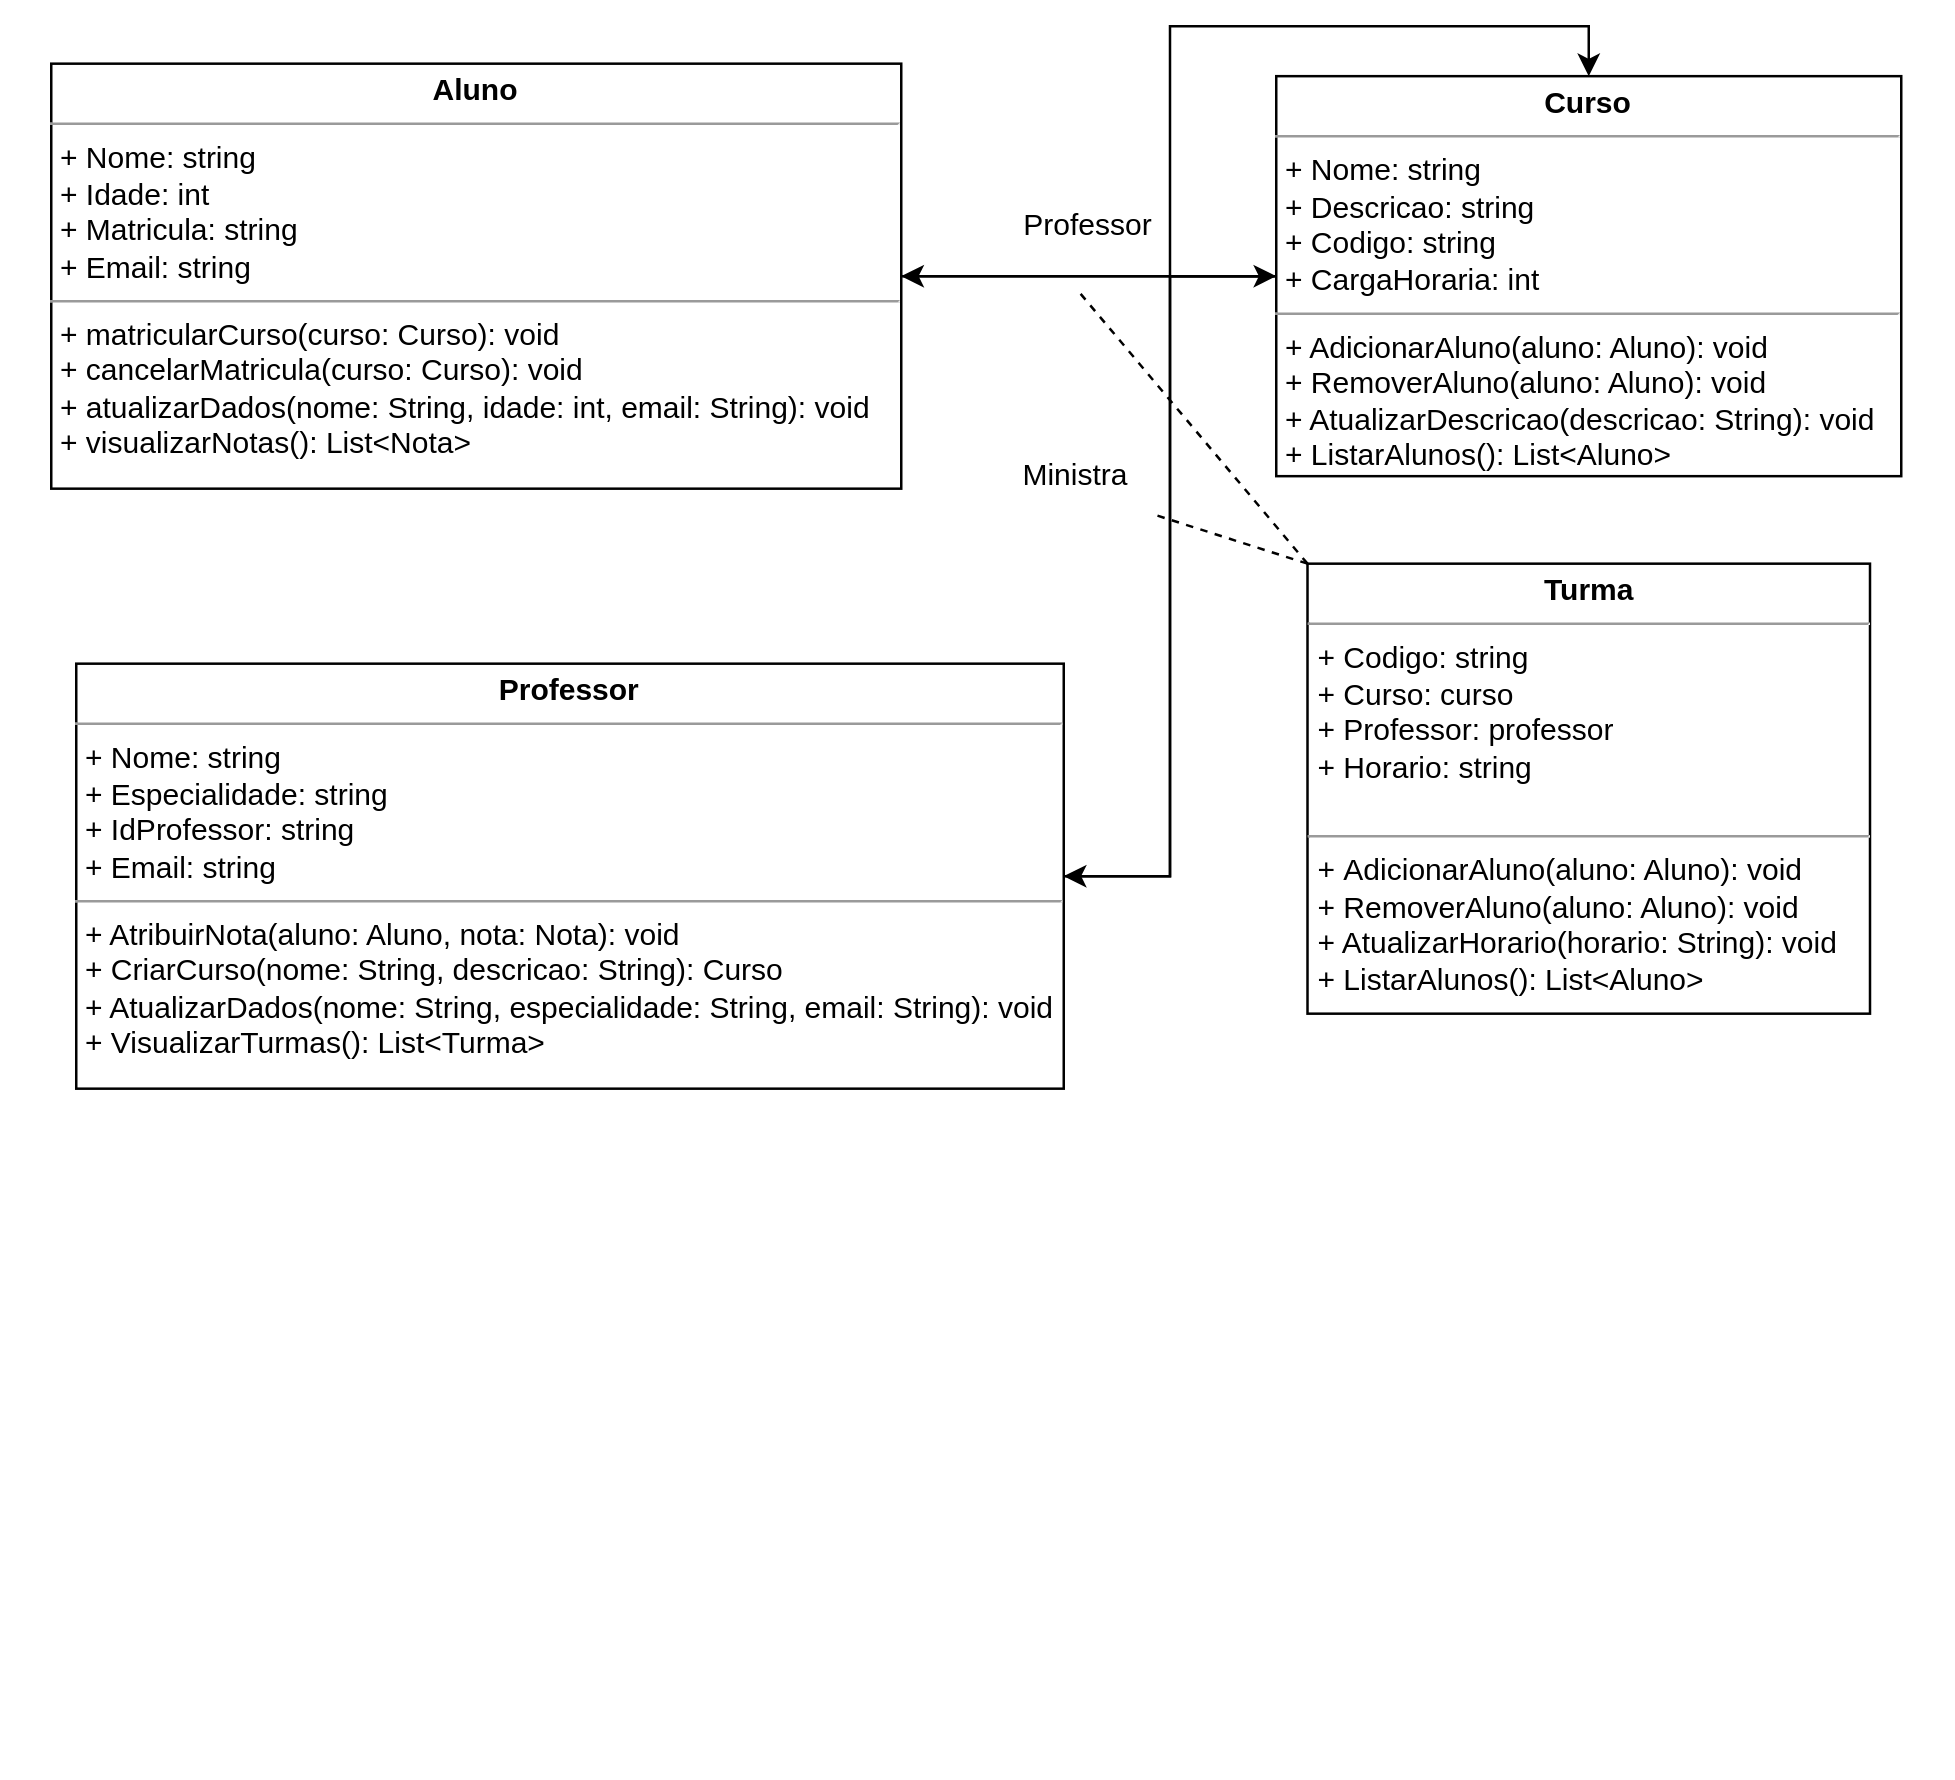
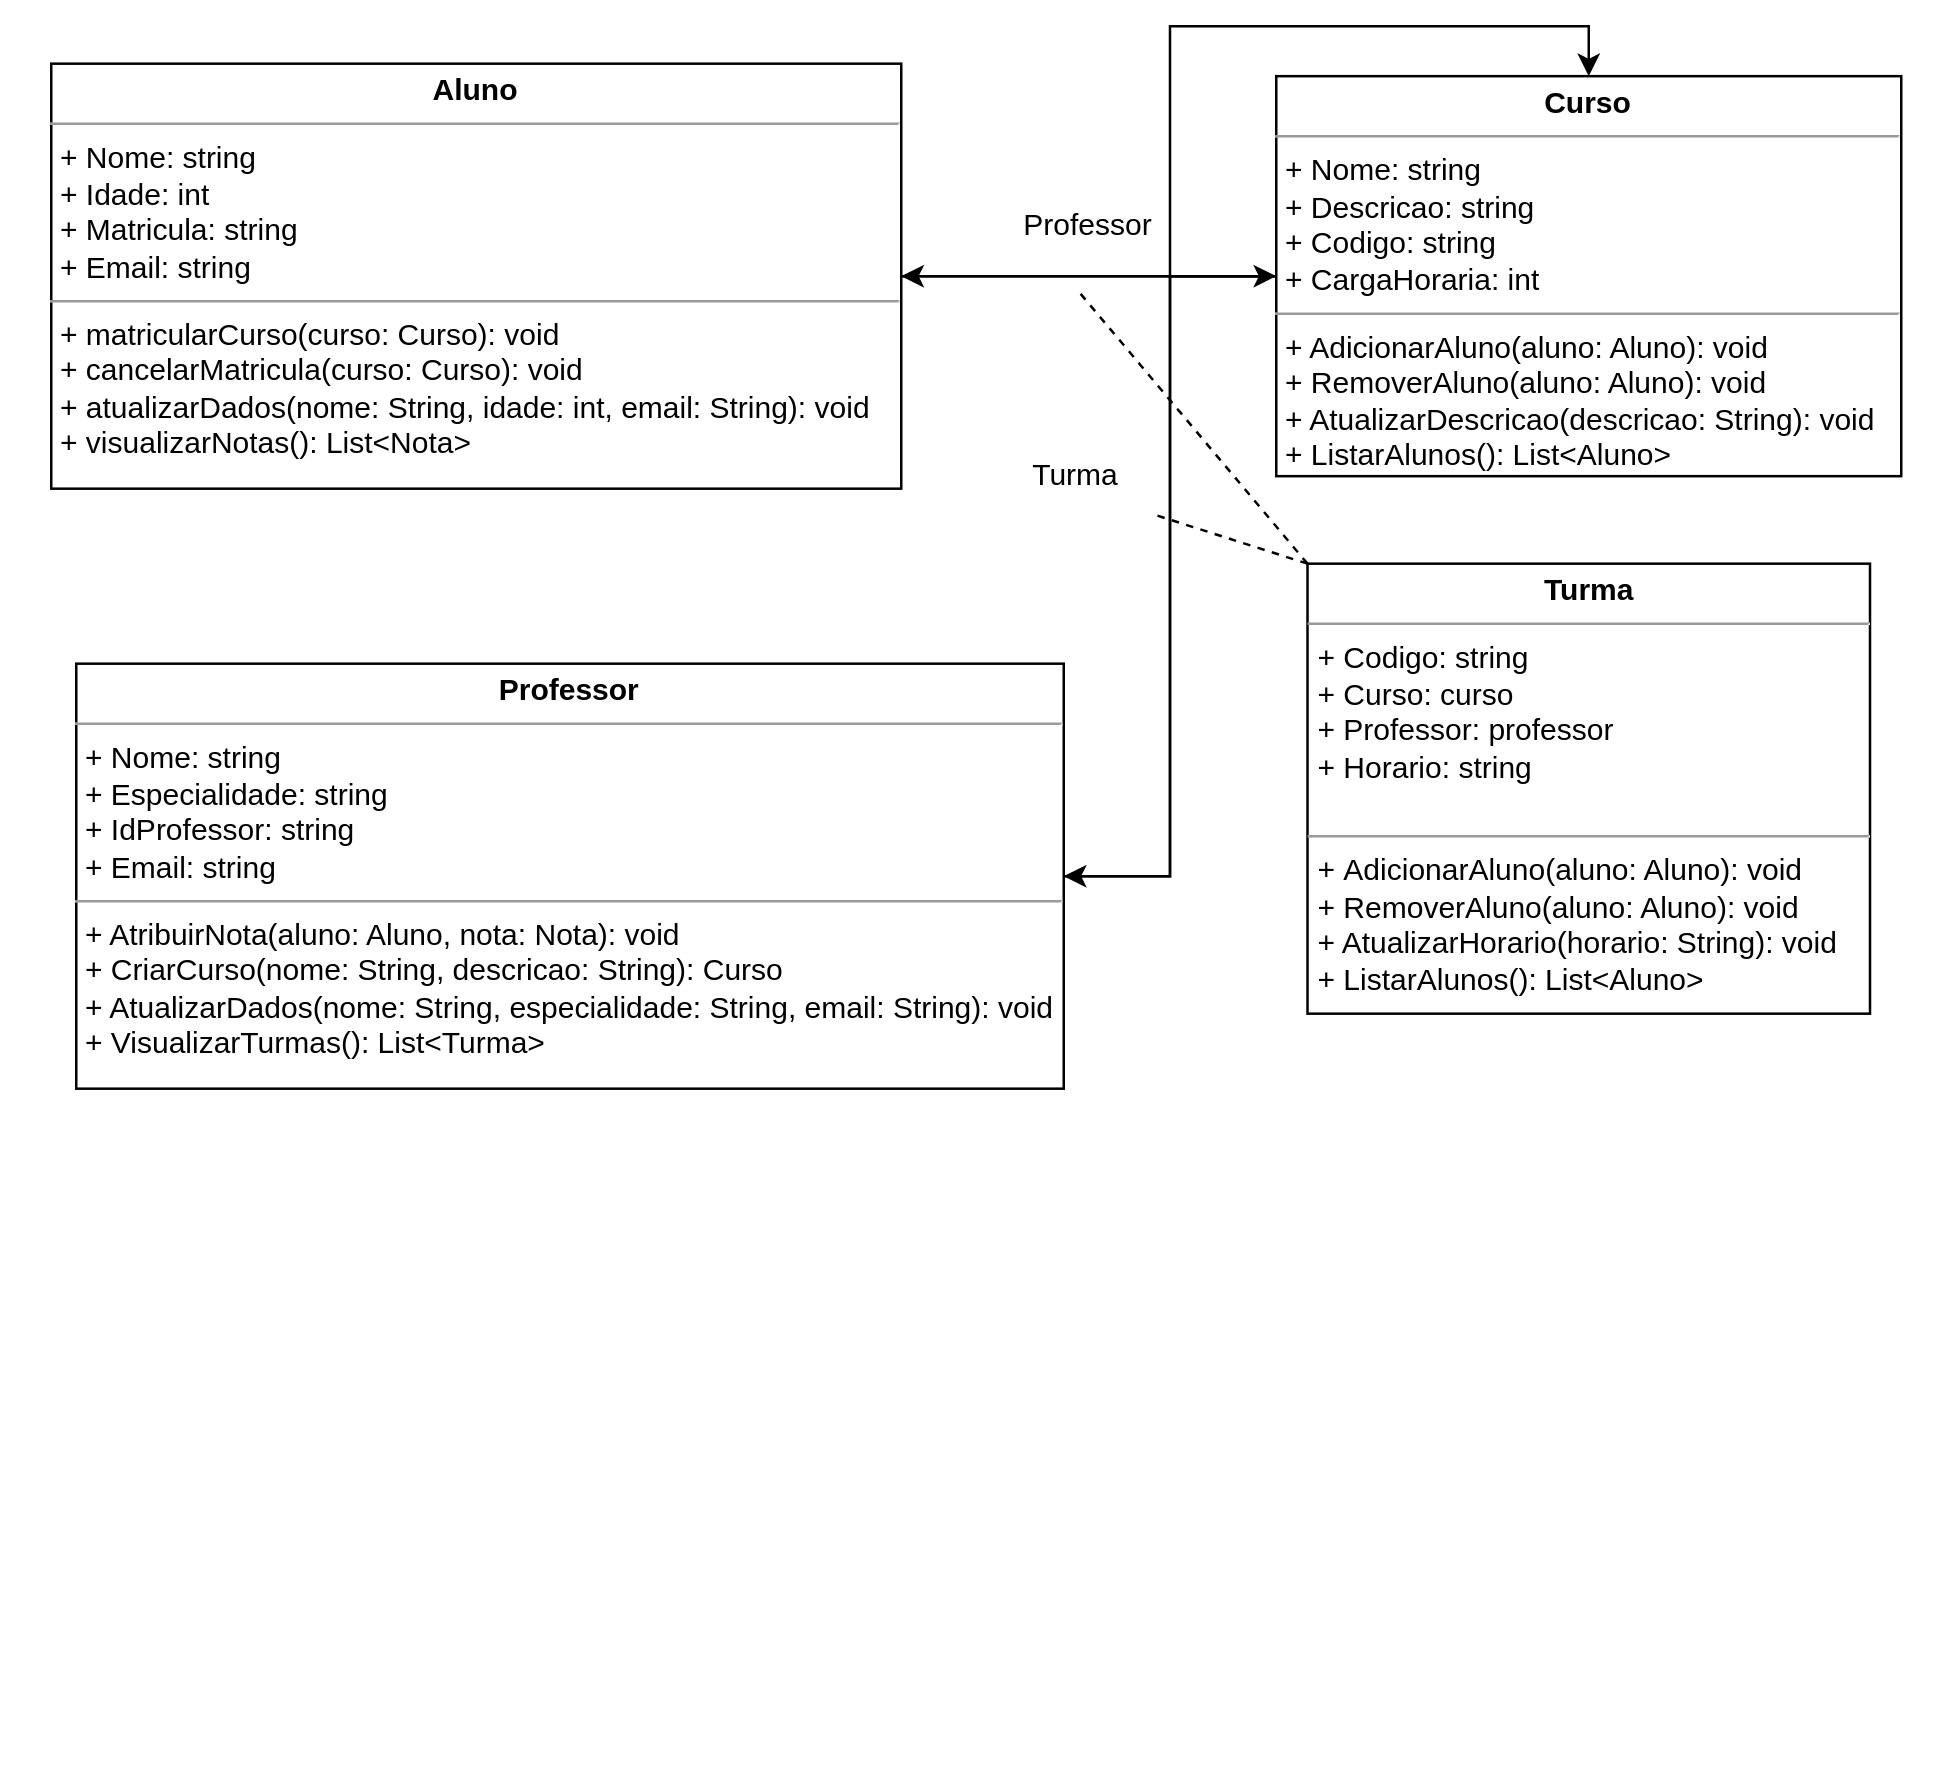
  <mxCell id="0" />
  <mxCell id="1" parent="0" />
  <mxCell id="2" style="edgeStyle=orthogonalEdgeStyle;rounded=0;html=1;dashed=1;labelBackgroundColor=none;startFill=0;endArrow=open;endFill=0;endSize=10;fontFamily=Verdana;fontSize=10;" parent="1" edge="1"><mxGeometry relative="1" as="geometry"><Array as="points"><mxPoint x="570" y="441" /></Array><mxPoint x="630" y="441" as="sourcePoint" /></mxGeometry></mxCell>
  <mxCell id="3" style="edgeStyle=orthogonalEdgeStyle;rounded=0;html=1;dashed=1;labelBackgroundColor=none;startFill=0;endArrow=open;endFill=0;endSize=10;fontFamily=Verdana;fontSize=10;" parent="1" edge="1"><mxGeometry relative="1" as="geometry"><Array as="points" /><mxPoint x="710" y="534" as="sourcePoint" /></mxGeometry></mxCell>
  <mxCell id="4" style="edgeStyle=orthogonalEdgeStyle;rounded=0;html=1;dashed=1;labelBackgroundColor=none;startFill=0;endArrow=open;endFill=0;endSize=10;fontFamily=Verdana;fontSize=10;" parent="1" edge="1"><mxGeometry relative="1" as="geometry"><mxPoint x="710" y="668" as="sourcePoint" /></mxGeometry></mxCell>
  <mxCell id="5" style="edgeStyle=orthogonalEdgeStyle;rounded=0;html=1;dashed=1;labelBackgroundColor=none;startFill=0;endArrow=open;endFill=0;endSize=10;fontFamily=Verdana;fontSize=10;" parent="1" edge="1"><mxGeometry relative="1" as="geometry"><Array as="points" /><mxPoint x="710" y="323" as="sourcePoint" /></mxGeometry></mxCell>
  <mxCell id="6" style="edgeStyle=orthogonalEdgeStyle;rounded=0;html=1;dashed=1;labelBackgroundColor=none;startFill=0;endArrow=open;endFill=0;endSize=10;fontFamily=Verdana;fontSize=10;" parent="1" edge="1"><mxGeometry relative="1" as="geometry"><Array as="points"><mxPoint x="525" y="690" /><mxPoint x="525" y="690" /></Array><mxPoint x="525" y="683" as="sourcePoint" /></mxGeometry></mxCell>
  <mxCell id="7" style="edgeStyle=orthogonalEdgeStyle;rounded=0;html=1;dashed=1;labelBackgroundColor=none;startFill=0;endArrow=open;endFill=0;endSize=10;fontFamily=Verdana;fontSize=10;" parent="1" edge="1"><mxGeometry relative="1" as="geometry"><Array as="points"><mxPoint x="530" y="240" /></Array><mxPoint x="470" y="240" as="targetPoint" /></mxGeometry></mxCell>
  <mxCell id="8" value="&lt;p style=&quot;margin:0px;margin-top:4px;text-align:center;&quot;&gt;&lt;b&gt;Turma&lt;/b&gt;&lt;/p&gt;&lt;hr size=&quot;1&quot;&gt;&lt;p style=&quot;margin:0px;margin-left:4px;&quot;&gt;+ C&lt;span style=&quot;background-color: initial;&quot;&gt;odigo: string&lt;/span&gt;&lt;/p&gt;&lt;p style=&quot;margin:0px;margin-left:4px;&quot;&gt;+ Curso: curso&lt;/p&gt;&lt;p style=&quot;margin:0px;margin-left:4px;&quot;&gt;+ Professor: professor&lt;/p&gt;&lt;p style=&quot;margin:0px;margin-left:4px;&quot;&gt;+ Horario: string&lt;/p&gt;&lt;div&gt;&lt;br&gt;&lt;/div&gt;&lt;hr size=&quot;1&quot;&gt;&lt;p style=&quot;margin:0px;margin-left:4px;&quot;&gt;+&amp;nbsp;&lt;span style=&quot;background-color: initial;&quot;&gt;AdicionarAluno(aluno: Aluno): void&lt;/span&gt;&lt;/p&gt;&lt;p style=&quot;margin:0px;margin-left:4px;&quot;&gt;+ RemoverAluno(aluno: Aluno): void&lt;/p&gt;&lt;p style=&quot;margin:0px;margin-left:4px;&quot;&gt;+ AtualizarHorario(horario: String): void&lt;/p&gt;&lt;p style=&quot;margin:0px;margin-left:4px;&quot;&gt;+ ListarAlunos(): List&amp;lt;Aluno&amp;gt;&lt;/p&gt;" style="verticalAlign=top;align=left;overflow=fill;fontSize=12;fontFamily=Helvetica;html=1;rounded=0;shadow=0;comic=0;labelBackgroundColor=none;strokeWidth=1" parent="1" vertex="1"><mxGeometry x="522.5" y="224.97" width="225" height="180" as="geometry" /></mxCell>
  <mxCell id="9" style="edgeStyle=orthogonalEdgeStyle;rounded=0;html=1;dashed=1;labelBackgroundColor=none;startFill=0;endArrow=open;endFill=0;endSize=10;fontFamily=Verdana;fontSize=10;" parent="1" edge="1"><mxGeometry relative="1" as="geometry"><Array as="points" /><mxPoint x="665" y="20" as="targetPoint" /></mxGeometry></mxCell>
  <mxCell id="10" style="edgeStyle=orthogonalEdgeStyle;rounded=0;orthogonalLoop=1;jettySize=auto;html=1;" edge="1" parent="1" source="11" target="16"><mxGeometry relative="1" as="geometry" /></mxCell>
  <mxCell id="11" value="&lt;p style=&quot;margin:0px;margin-top:4px;text-align:center;&quot;&gt;&lt;b&gt;Aluno&lt;/b&gt;&lt;/p&gt;&lt;hr size=&quot;1&quot;&gt;&lt;p style=&quot;margin:0px;margin-left:4px;&quot;&gt;+ Nome: string&lt;br&gt;+ Idade: int&lt;/p&gt;&lt;p style=&quot;margin:0px;margin-left:4px;&quot;&gt;+ Matricula: string&lt;/p&gt;&lt;p style=&quot;margin:0px;margin-left:4px;&quot;&gt;+ Email: string&lt;/p&gt;&lt;hr size=&quot;1&quot;&gt;&lt;p style=&quot;margin:0px;margin-left:4px;&quot;&gt;+&amp;nbsp;&lt;span style=&quot;background-color: initial;&quot;&gt;matricularCurso(curso: Curso): void&lt;/span&gt;&lt;/p&gt;&lt;p style=&quot;margin:0px;margin-left:4px;&quot;&gt;+&amp;nbsp;&lt;span style=&quot;background-color: initial;&quot;&gt;cancelarMatricula(curso: Curso): void&lt;/span&gt;&lt;/p&gt;&lt;p style=&quot;margin:0px;margin-left:4px;&quot;&gt;+ atualizarDados(nome: String, idade: int, email: String): void&lt;/p&gt;&lt;p style=&quot;margin:0px;margin-left:4px;&quot;&gt;+ visualizarNotas(): List&amp;lt;Nota&amp;gt;&lt;/p&gt;" style="verticalAlign=top;align=left;overflow=fill;fontSize=12;fontFamily=Helvetica;html=1;rounded=0;shadow=0;comic=0;labelBackgroundColor=none;strokeWidth=1" parent="1" vertex="1"><mxGeometry x="20" y="24.97" width="340" height="170" as="geometry" /></mxCell>
  <mxCell id="12" style="edgeStyle=orthogonalEdgeStyle;rounded=0;orthogonalLoop=1;jettySize=auto;html=1;entryX=0.5;entryY=0;entryDx=0;entryDy=0;snapToPoint=0;metaEdit=0;enumerate=0;" edge="1" parent="1" source="13" target="16"><mxGeometry relative="1" as="geometry" /></mxCell>
  <mxCell id="13" value="&lt;p style=&quot;margin:0px;margin-top:4px;text-align:center;&quot;&gt;&lt;b&gt;Professor&lt;/b&gt;&lt;/p&gt;&lt;hr size=&quot;1&quot;&gt;&lt;p style=&quot;margin:0px;margin-left:4px;&quot;&gt;+&amp;nbsp;&lt;span style=&quot;background-color: initial;&quot;&gt;Nome: string&lt;/span&gt;&lt;/p&gt;&lt;p style=&quot;margin:0px;margin-left:4px;&quot;&gt;+ Especialidade: string&lt;/p&gt;&lt;p style=&quot;margin:0px;margin-left:4px;&quot;&gt;+ IdProfessor: string&lt;/p&gt;&lt;p style=&quot;margin:0px;margin-left:4px;&quot;&gt;+ Email: string&lt;/p&gt;&lt;hr size=&quot;1&quot;&gt;&lt;p style=&quot;margin:0px;margin-left:4px;&quot;&gt;+ A&lt;span style=&quot;background-color: initial;&quot;&gt;tribuirNota(aluno: Aluno, nota: Nota): void&lt;/span&gt;&lt;/p&gt;&lt;p style=&quot;margin:0px;margin-left:4px;&quot;&gt;+ CriarCurso(nome: String, descricao: String): Curso&lt;/p&gt;&lt;p style=&quot;margin:0px;margin-left:4px;&quot;&gt;+ AtualizarDados(nome: String, especialidade: String, email: String): void&lt;/p&gt;&lt;p style=&quot;margin:0px;margin-left:4px;&quot;&gt;+ VisualizarTurmas(): List&amp;lt;Turma&amp;gt;&lt;/p&gt;" style="verticalAlign=top;align=left;overflow=fill;fontSize=12;fontFamily=Helvetica;html=1;rounded=0;shadow=0;comic=0;labelBackgroundColor=none;strokeWidth=1" parent="1" vertex="1"><mxGeometry x="30" y="264.97" width="395" height="170" as="geometry" /></mxCell>
  <mxCell id="14" style="edgeStyle=orthogonalEdgeStyle;rounded=0;orthogonalLoop=1;jettySize=auto;html=1;" edge="1" parent="1" source="16" target="11"><mxGeometry relative="1" as="geometry" /></mxCell>
  <mxCell id="15" style="edgeStyle=orthogonalEdgeStyle;rounded=0;orthogonalLoop=1;jettySize=auto;html=1;entryX=1;entryY=0.5;entryDx=0;entryDy=0;" edge="1" parent="1" source="16" target="13"><mxGeometry relative="1" as="geometry" /></mxCell>
  <mxCell id="16" value="&lt;p style=&quot;margin:0px;margin-top:4px;text-align:center;&quot;&gt;&lt;b&gt;Curso&lt;/b&gt;&lt;/p&gt;&lt;hr size=&quot;1&quot;&gt;&lt;p style=&quot;margin:0px;margin-left:4px;&quot;&gt;+&amp;nbsp;&lt;span style=&quot;background-color: initial;&quot;&gt;Nome: string&lt;/span&gt;&lt;/p&gt;&lt;p style=&quot;margin:0px;margin-left:4px;&quot;&gt;+ Descricao: string&lt;/p&gt;&lt;p style=&quot;margin:0px;margin-left:4px;&quot;&gt;+ Codigo: string&lt;/p&gt;&lt;p style=&quot;margin:0px;margin-left:4px;&quot;&gt;+ CargaHoraria: int&lt;/p&gt;&lt;hr size=&quot;1&quot;&gt;&lt;p style=&quot;margin:0px;margin-left:4px;&quot;&gt;+ A&lt;span style=&quot;background-color: initial;&quot;&gt;dicionarAluno(aluno: Aluno): void&lt;/span&gt;&lt;/p&gt;&lt;p style=&quot;margin:0px;margin-left:4px;&quot;&gt;+ RemoverAluno(aluno: Aluno): void&lt;/p&gt;&lt;p style=&quot;margin:0px;margin-left:4px;&quot;&gt;+ AtualizarDescricao(descricao: String): void&lt;/p&gt;&lt;p style=&quot;margin:0px;margin-left:4px;&quot;&gt;+ ListarAlunos(): List&amp;lt;Aluno&amp;gt;&lt;/p&gt;" style="verticalAlign=top;align=left;overflow=fill;fontSize=12;fontFamily=Helvetica;html=1;rounded=0;shadow=0;comic=0;labelBackgroundColor=none;strokeWidth=1" parent="1" vertex="1"><mxGeometry x="510" y="29.97" width="250" height="160" as="geometry" /></mxCell>
  <mxCell id="17" style="edgeStyle=orthogonalEdgeStyle;rounded=0;html=1;dashed=1;labelBackgroundColor=none;startFill=0;endArrow=open;endFill=0;endSize=10;fontFamily=Verdana;fontSize=10;" parent="1" edge="1"><mxGeometry relative="1" as="geometry"><Array as="points"><mxPoint x="550" y="310" /></Array><mxPoint x="630" y="310" as="sourcePoint" /></mxGeometry></mxCell>
  <mxCell id="18" value="" style="endArrow=none;dashed=1;html=1;rounded=0;exitX=0;exitY=0;exitDx=0;exitDy=0;" edge="1" parent="1" source="8"><mxGeometry width="50" height="50" relative="1" as="geometry"><mxPoint x="380" y="254.97" as="sourcePoint" /><mxPoint x="430" y="114.97" as="targetPoint" /></mxGeometry></mxCell>
  <mxCell id="19" value="" style="endArrow=none;dashed=1;html=1;rounded=0;exitX=0;exitY=0;exitDx=0;exitDy=0;" edge="1" parent="1" source="8"><mxGeometry width="50" height="50" relative="1" as="geometry"><mxPoint x="380" y="284.97" as="sourcePoint" /><mxPoint x="460" y="204.97" as="targetPoint" /></mxGeometry></mxCell>
  <mxCell id="20" value="Professor" style="text;html=1;align=center;verticalAlign=middle;whiteSpace=wrap;rounded=0;" vertex="1" parent="1"><mxGeometry x="405" y="74.97" width="60" height="30" as="geometry" /></mxCell>
- <mxCell id="21" value="Ministra" style="text;html=1;align=center;verticalAlign=middle;whiteSpace=wrap;rounded=0;" vertex="1" parent="1"><mxGeometry x="400" y="174.97" width="60" height="30" as="geometry" /></mxCell>
+ <mxCell id="21" value="Turma" style="text;html=1;align=center;verticalAlign=middle;whiteSpace=wrap;rounded=0;" vertex="1" parent="1"><mxGeometry x="400" y="174.97" width="60" height="30" as="geometry" /></mxCell>
